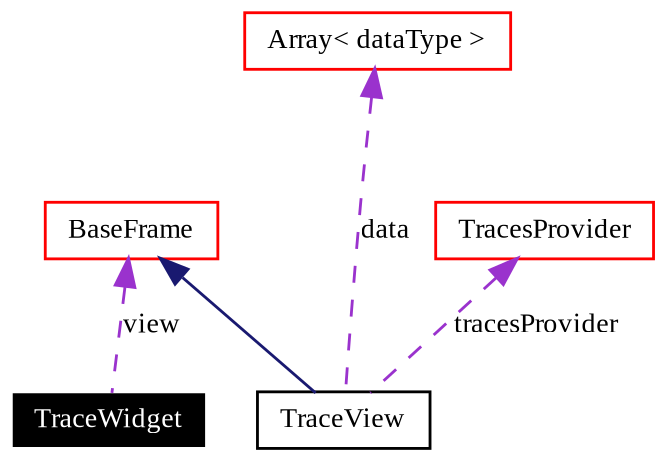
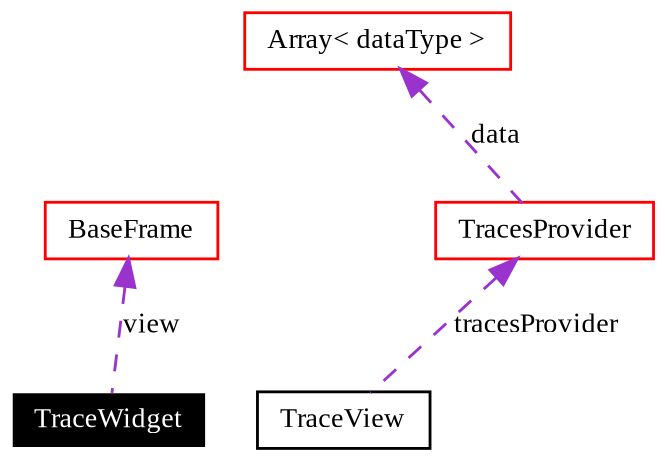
  digraph {
    fontname="Liberation Serif"
    node [color=red fillcolor=white fontname="Liberation Serif" fontsize=10 shape=record style=filled]
    edge [color=darkorchid3 dir=back fontname="Liberation Serif" fontsize=10 labelfontname=Helvetica labelfontsize=10 style=dashed]
    n1 [color=white fillcolor=black fontcolor=white height=0.2 label=TraceWidget width=0.4]
    n2 [color=black height=0.2 label=TraceView width=0.4]
    n3 [height=0.2 label=BaseFrame width=0.4]
    n4 [height=0.2 label="Array\< dataType \>" width=0.4]
    n5 [height=0.2 label=TracesProvider width=0.4]
    n3 -> n1 [label=view]
-   n3 -> n2 [color=midnightblue style=solid]
-   n4 -> n2 [label=data]
+   n4 -> n5 [label=data]
    n5 -> n2 [label=tracesProvider]
  }
